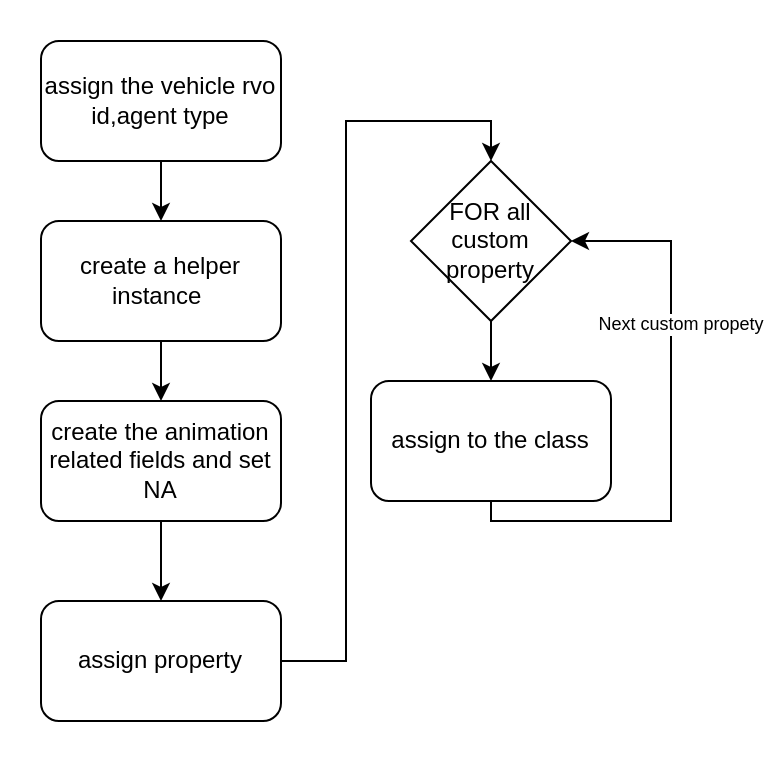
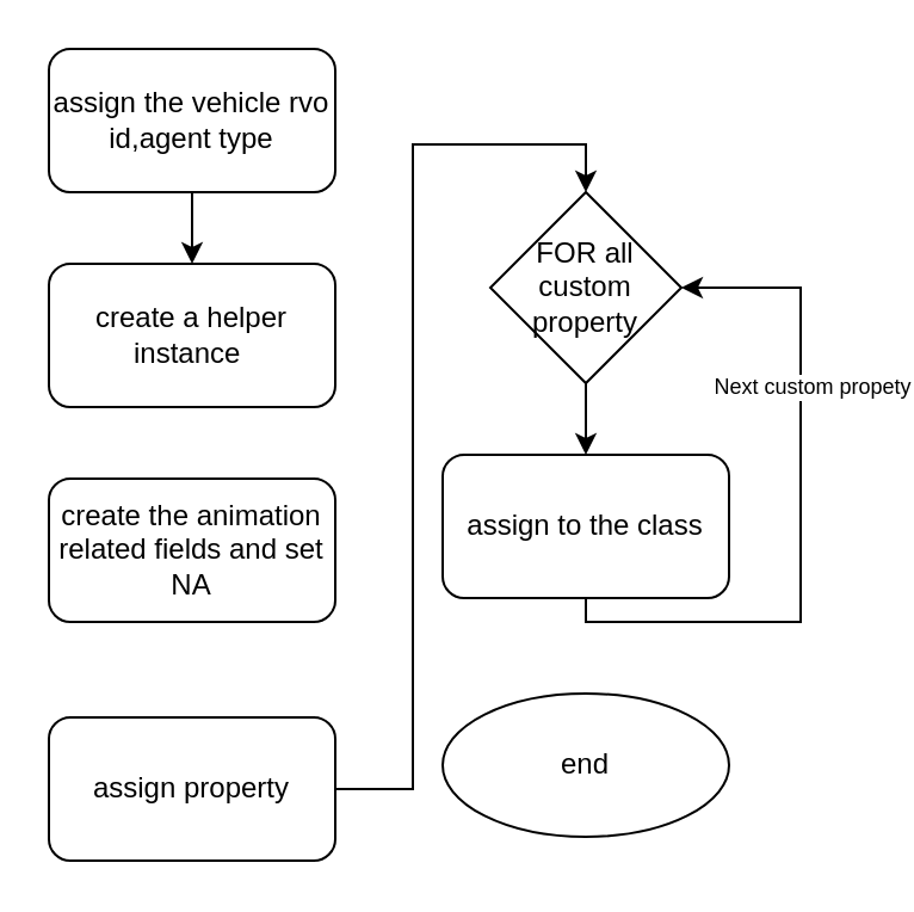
  <mxCell id="0" />
  <mxCell id="1" parent="0" />
  <mxCell id="2" value="" style="edgeStyle=orthogonalEdgeStyle;rounded=0;orthogonalLoop=1;jettySize=auto;html=1;" parent="1" source="3" target="5" edge="1"><mxGeometry relative="1" as="geometry" /></mxCell>
  <mxCell id="3" value="assign the vehicle rvo id,agent type" style="whiteSpace=wrap;html=1;rounded=1;" parent="1" vertex="1"><mxGeometry x="20" y="20" width="120" height="60" as="geometry" /></mxCell>
- <mxCell id="4" value="" style="edgeStyle=orthogonalEdgeStyle;rounded=0;orthogonalLoop=1;jettySize=auto;html=1;" parent="1" source="5" target="7" edge="1"><mxGeometry relative="1" as="geometry" /></mxCell>
  <mxCell id="5" value="create a helper instance&amp;nbsp;" style="whiteSpace=wrap;html=1;rounded=1;" parent="1" vertex="1"><mxGeometry x="20" y="110" width="120" height="60" as="geometry" /></mxCell>
- <mxCell id="6" value="" style="edgeStyle=orthogonalEdgeStyle;rounded=0;orthogonalLoop=1;jettySize=auto;html=1;" parent="1" source="7" target="9" edge="1"><mxGeometry relative="1" as="geometry" /></mxCell>
  <mxCell id="7" value="create the animation related fields and set NA" style="whiteSpace=wrap;html=1;rounded=1;" parent="1" vertex="1"><mxGeometry x="20" y="200" width="120" height="60" as="geometry" /></mxCell>
  <mxCell id="8" style="edgeStyle=orthogonalEdgeStyle;rounded=0;orthogonalLoop=1;jettySize=auto;html=1;entryX=0.5;entryY=0;entryDx=0;entryDy=0;" parent="1" source="9" target="11" edge="1"><mxGeometry relative="1" as="geometry" /></mxCell>
  <mxCell id="9" value="assign property" style="whiteSpace=wrap;html=1;rounded=1;" parent="1" vertex="1"><mxGeometry x="20" y="300" width="120" height="60" as="geometry" /></mxCell>
  <mxCell id="10" value="" style="edgeStyle=orthogonalEdgeStyle;rounded=0;orthogonalLoop=1;jettySize=auto;html=1;fontSize=9;" parent="1" source="11" target="14" edge="1"><mxGeometry relative="1" as="geometry" /></mxCell>
  <mxCell id="11" value="FOR all custom property" style="rhombus;whiteSpace=wrap;html=1;" parent="1" vertex="1"><mxGeometry x="205" y="80" width="80" height="80" as="geometry" /></mxCell>
  <mxCell id="12" style="edgeStyle=orthogonalEdgeStyle;rounded=0;orthogonalLoop=1;jettySize=auto;html=1;entryX=1;entryY=0.5;entryDx=0;entryDy=0;fontSize=9;" parent="1" source="14" target="11" edge="1"><mxGeometry relative="1" as="geometry"><Array as="points"><mxPoint x="245" y="260" /><mxPoint x="335" y="260" /><mxPoint x="335" y="120" /></Array></mxGeometry></mxCell>
  <mxCell id="13" value="Next custom propety" style="edgeLabel;html=1;align=center;verticalAlign=middle;resizable=0;points=[];fontSize=9;" parent="12" vertex="1" connectable="0"><mxGeometry x="0.372" y="-4" relative="1" as="geometry"><mxPoint as="offset" /></mxGeometry></mxCell>
  <mxCell id="14" value="assign to the class" style="whiteSpace=wrap;html=1;rounded=1;" parent="1" vertex="1"><mxGeometry x="185" y="190" width="120" height="60" as="geometry" /></mxCell>
+ <mxCell id="15" value="end" style="ellipse;whiteSpace=wrap;html=1;" parent="1" vertex="1"><mxGeometry x="185" y="290" width="120" height="60" as="geometry" /></mxCell>
